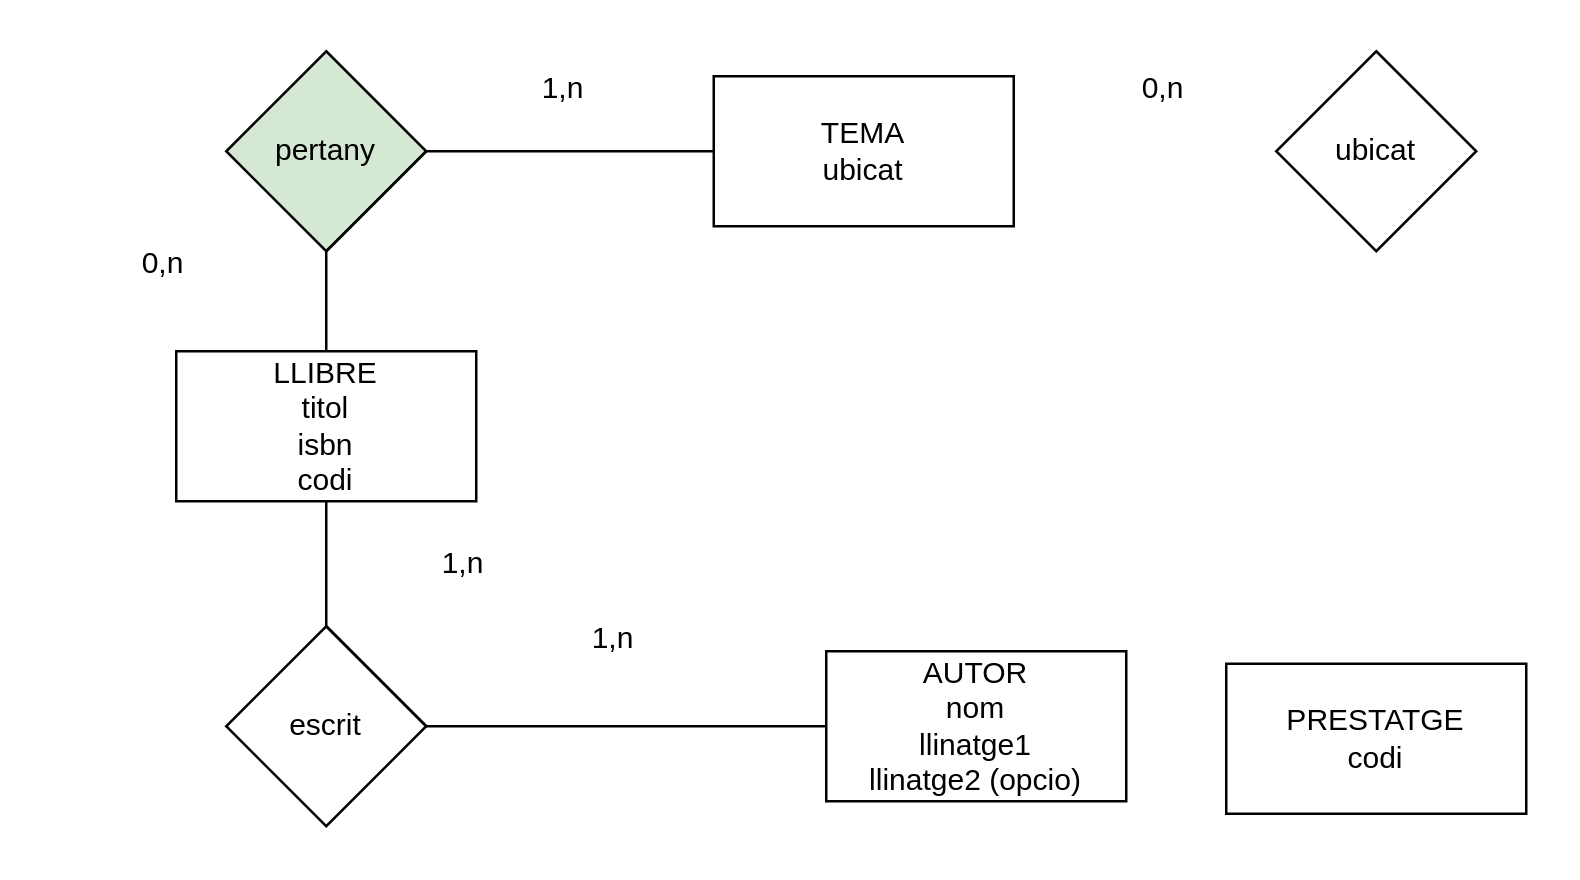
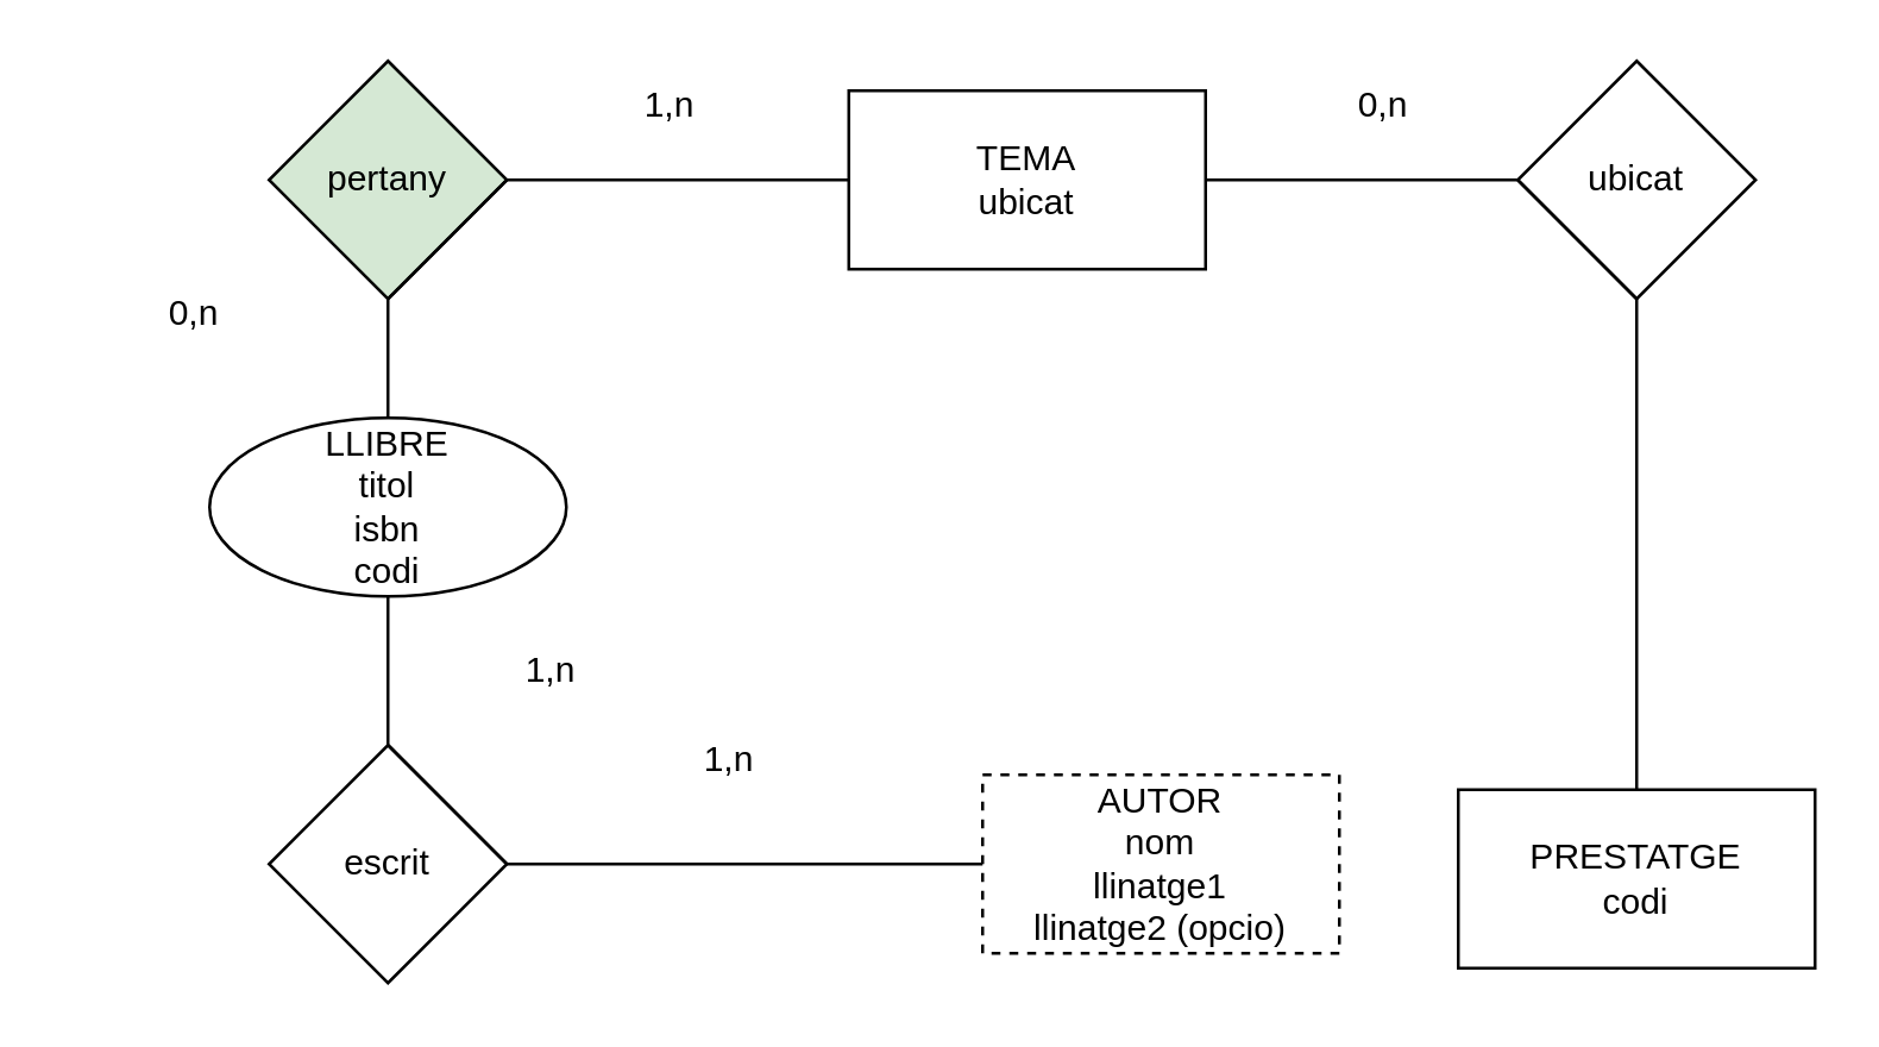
  <mxCell id="0" />
  <mxCell id="1" parent="0" />
- <mxCell id="2" value="&lt;div&gt;LLIBRE&lt;/div&gt;&lt;div&gt;titol&lt;/div&gt;&lt;div&gt;isbn&lt;br&gt;&lt;/div&gt;&lt;div&gt;codi&lt;br&gt;&lt;/div&gt;" style="rounded=0;whiteSpace=wrap;html=1;" vertex="1" parent="1"><mxGeometry x="70" y="140" width="120" height="60" as="geometry" /></mxCell>
+ <mxCell id="2" value="&lt;div&gt;LLIBRE&lt;/div&gt;&lt;div&gt;titol&lt;/div&gt;&lt;div&gt;isbn&lt;br&gt;&lt;/div&gt;&lt;div&gt;codi&lt;br&gt;&lt;/div&gt;" style="ellipse;whiteSpace=wrap;html=1;" vertex="1" parent="1"><mxGeometry x="70" y="140" width="120" height="60" as="geometry" /></mxCell>
  <mxCell id="3" value="&lt;div&gt;TEMA&lt;/div&gt;&lt;div&gt;ubicat&lt;br&gt;&lt;/div&gt;" style="rounded=0;whiteSpace=wrap;html=1;" vertex="1" parent="1"><mxGeometry x="285" y="30" width="120" height="60" as="geometry" /></mxCell>
- <mxCell id="4" value="&lt;div&gt;AUTOR&lt;/div&gt;&lt;div&gt;nom&lt;/div&gt;&lt;div&gt;llinatge1&lt;/div&gt;&lt;div&gt;llinatge2 (opcio)&lt;br&gt;&lt;/div&gt;" style="rounded=0;whiteSpace=wrap;html=1;" vertex="1" parent="1"><mxGeometry x="330" y="260" width="120" height="60" as="geometry" /></mxCell>
+ <mxCell id="4" value="&lt;div&gt;AUTOR&lt;/div&gt;&lt;div&gt;nom&lt;/div&gt;&lt;div&gt;llinatge1&lt;/div&gt;&lt;div&gt;llinatge2 (opcio)&lt;br&gt;&lt;/div&gt;" style="rounded=0;whiteSpace=wrap;html=1;dashed=1;" vertex="1" parent="1"><mxGeometry x="330" y="260" width="120" height="60" as="geometry" /></mxCell>
  <mxCell id="5" value="&lt;div&gt;PRESTATGE&lt;/div&gt;&lt;div&gt;codi&lt;br&gt;&lt;/div&gt;" style="rounded=0;whiteSpace=wrap;html=1;" vertex="1" parent="1"><mxGeometry x="490" y="265" width="120" height="60" as="geometry" /></mxCell>
  <mxCell id="6" value="escrit" style="rhombus;whiteSpace=wrap;html=1;" vertex="1" parent="1"><mxGeometry x="90" y="250" width="80" height="80" as="geometry" /></mxCell>
  <mxCell id="7" value="" style="endArrow=none;html=1;rounded=0;exitX=0;exitY=0.5;exitDx=0;exitDy=0;" edge="1" parent="1" source="4" target="2"><mxGeometry width="50" height="50" relative="1" as="geometry"><mxPoint x="320" y="360" as="sourcePoint" /><mxPoint x="370" y="310" as="targetPoint" /><Array as="points"><mxPoint x="170" y="290" /><mxPoint x="130" y="250" /></Array></mxGeometry></mxCell>
  <mxCell id="8" value="1,n" style="text;html=1;strokeColor=none;fillColor=none;align=center;verticalAlign=middle;whiteSpace=wrap;rounded=0;" vertex="1" parent="1"><mxGeometry x="200" y="240" width="90" height="30" as="geometry" /></mxCell>
  <mxCell id="9" value="1,n" style="text;html=1;strokeColor=none;fillColor=none;align=center;verticalAlign=middle;whiteSpace=wrap;rounded=0;" vertex="1" parent="1"><mxGeometry x="140" y="210" width="90" height="30" as="geometry" /></mxCell>
  <mxCell id="10" value="pertany" style="rhombus;whiteSpace=wrap;html=1;fillColor=#d5e8d4;" vertex="1" parent="1"><mxGeometry x="90" y="20" width="80" height="80" as="geometry" /></mxCell>
  <mxCell id="11" value="" style="endArrow=none;html=1;rounded=0;entryX=0;entryY=0.5;entryDx=0;entryDy=0;exitX=0.5;exitY=0;exitDx=0;exitDy=0;" edge="1" parent="1" source="2" target="3"><mxGeometry width="50" height="50" relative="1" as="geometry"><mxPoint x="320" y="360" as="sourcePoint" /><mxPoint x="240" y="70" as="targetPoint" /><Array as="points"><mxPoint x="130" y="100" /><mxPoint x="170" y="60" /></Array></mxGeometry></mxCell>
  <mxCell id="12" value="0,n" style="text;html=1;strokeColor=none;fillColor=none;align=center;verticalAlign=middle;whiteSpace=wrap;rounded=0;" vertex="1" parent="1"><mxGeometry x="20" y="90" width="90" height="30" as="geometry" /></mxCell>
  <mxCell id="13" value="1,n" style="text;html=1;strokeColor=none;fillColor=none;align=center;verticalAlign=middle;whiteSpace=wrap;rounded=0;" vertex="1" parent="1"><mxGeometry x="180" y="20" width="90" height="30" as="geometry" /></mxCell>
  <mxCell id="14" value="0,n" style="text;html=1;strokeColor=none;fillColor=none;align=center;verticalAlign=middle;whiteSpace=wrap;rounded=0;" vertex="1" parent="1"><mxGeometry x="420" y="20" width="90" height="30" as="geometry" /></mxCell>
  <mxCell id="15" value="ubicat" style="rhombus;whiteSpace=wrap;html=1;" vertex="1" parent="1"><mxGeometry x="510" y="20" width="80" height="80" as="geometry" /></mxCell>
+ <mxCell id="16" value="" style="endArrow=none;html=1;rounded=0;exitX=1;exitY=0.5;exitDx=0;exitDy=0;entryX=0.5;entryY=0;entryDx=0;entryDy=0;" edge="1" parent="1" source="3" target="5"><mxGeometry width="50" height="50" relative="1" as="geometry"><mxPoint x="310" y="360" as="sourcePoint" /><mxPoint x="360" y="310" as="targetPoint" /><Array as="points"><mxPoint x="510" y="60" /><mxPoint x="550" y="100" /></Array></mxGeometry></mxCell>
